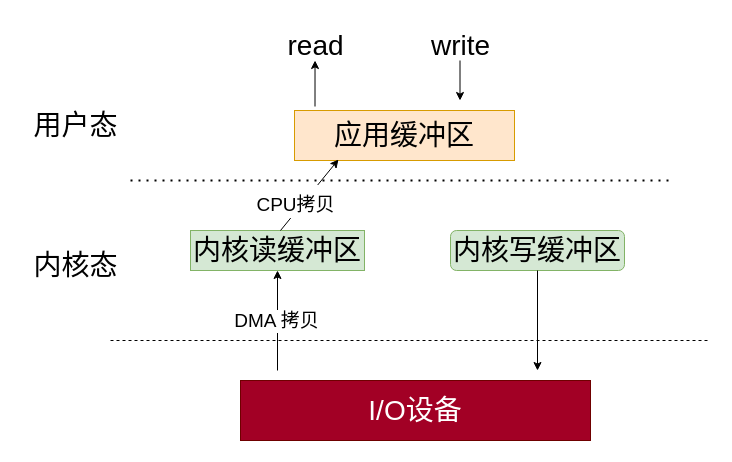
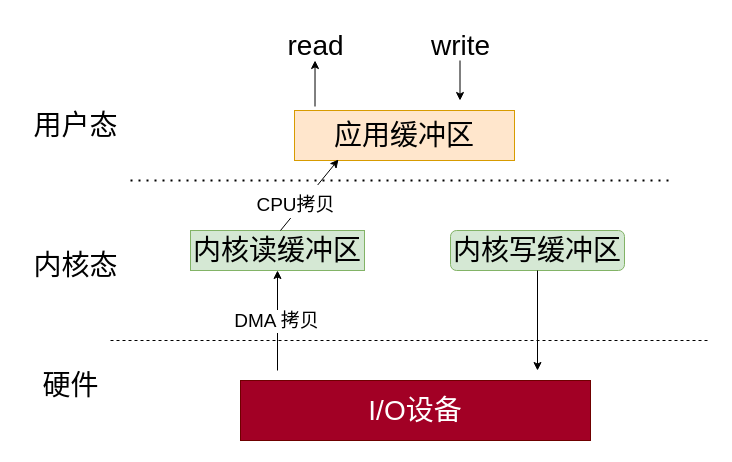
  <mxCell id="0" />
  <mxCell id="1" parent="0" />
  <mxCell id="2" value="read" style="text;html=1;align=center;verticalAlign=middle;resizable=0;points=[];autosize=1;strokeColor=none;fillColor=none;fontSize=28;" vertex="1" parent="1"><mxGeometry x="275" y="20" width="80" height="50" as="geometry" /></mxCell>
  <mxCell id="3" value="write" style="text;html=1;align=center;verticalAlign=middle;resizable=0;points=[];autosize=1;strokeColor=none;fillColor=none;fontSize=28;" vertex="1" parent="1"><mxGeometry x="420" y="20" width="80" height="50" as="geometry" /></mxCell>
  <mxCell id="4" value="" style="endArrow=classic;html=1;rounded=0;fontSize=28;" edge="1" parent="1"><mxGeometry width="50" height="50" relative="1" as="geometry"><mxPoint x="459.5" y="60" as="sourcePoint" /><mxPoint x="459.5" y="100" as="targetPoint" /></mxGeometry></mxCell>
  <mxCell id="5" value="" style="endArrow=classic;html=1;rounded=0;fontSize=28;entryX=0.513;entryY=1.08;entryDx=0;entryDy=0;entryPerimeter=0;" edge="1" parent="1"><mxGeometry width="50" height="50" relative="1" as="geometry"><mxPoint x="314.5" y="106" as="sourcePoint" /><mxPoint x="314.54" y="60" as="targetPoint" /></mxGeometry></mxCell>
  <mxCell id="6" value="应用缓冲区" style="rounded=0;whiteSpace=wrap;html=1;fontSize=28;fillColor=#ffe6cc;strokeColor=#d79b00;" vertex="1" parent="1"><mxGeometry x="294" y="110" width="220" height="50" as="geometry" /></mxCell>
  <mxCell id="7" value="" style="endArrow=none;dashed=1;html=1;dashPattern=1 3;strokeWidth=2;rounded=0;fontSize=28;" edge="1" parent="1"><mxGeometry width="50" height="50" relative="1" as="geometry"><mxPoint x="130" y="180" as="sourcePoint" /><mxPoint x="670" y="180" as="targetPoint" /></mxGeometry></mxCell>
  <mxCell id="8" value="用户态" style="text;html=1;align=center;verticalAlign=middle;resizable=0;points=[];autosize=1;strokeColor=none;fillColor=none;fontSize=28;" vertex="1" parent="1"><mxGeometry x="20" y="100" width="110" height="50" as="geometry" /></mxCell>
  <mxCell id="9" value="内核读缓冲区" style="rounded=0;whiteSpace=wrap;html=1;fontSize=28;fillColor=#d5e8d4;strokeColor=#82b366;" vertex="1" parent="1"><mxGeometry x="190" y="230" width="174" height="40" as="geometry" /></mxCell>
  <mxCell id="10" value="内核写缓冲区" style="whiteSpace=wrap;html=1;fontSize=28;fillColor=#d5e8d4;strokeColor=#82b366;rounded=1;" vertex="1" parent="1"><mxGeometry x="450" y="230" width="174" height="40" as="geometry" /></mxCell>
  <mxCell id="11" value="" style="endArrow=none;dashed=1;html=1;rounded=0;fontSize=28;" edge="1" parent="1"><mxGeometry width="50" height="50" relative="1" as="geometry"><mxPoint x="110" y="340" as="sourcePoint" /><mxPoint x="710" y="340" as="targetPoint" /></mxGeometry></mxCell>
  <mxCell id="12" value="内核态" style="text;html=1;align=center;verticalAlign=middle;resizable=0;points=[];autosize=1;strokeColor=none;fillColor=none;fontSize=28;" vertex="1" parent="1"><mxGeometry x="20" y="240" width="110" height="50" as="geometry" /></mxCell>
  <mxCell id="13" value="" style="endArrow=classic;html=1;rounded=0;fontSize=28;entryX=0.2;entryY=0.98;entryDx=0;entryDy=0;entryPerimeter=0;" edge="1" parent="1" target="6"><mxGeometry width="50" height="50" relative="1" as="geometry"><mxPoint x="280" y="230" as="sourcePoint" /><mxPoint x="330" y="180" as="targetPoint" /></mxGeometry></mxCell>
  <mxCell id="14" value="&lt;font style=&quot;font-size: 19px;&quot;&gt;CPU拷贝&lt;/font&gt;" style="edgeLabel;html=1;align=center;verticalAlign=middle;resizable=0;points=[];fontSize=28;" vertex="1" connectable="0" parent="13"><mxGeometry x="-0.391" y="2" relative="1" as="geometry"><mxPoint x="-2" y="-7" as="offset" /></mxGeometry></mxCell>
+ <mxCell id="15" value="硬件" style="text;html=1;align=center;verticalAlign=middle;resizable=0;points=[];autosize=1;strokeColor=none;fillColor=none;fontSize=28;" vertex="1" parent="1"><mxGeometry x="30" y="360" width="80" height="50" as="geometry" /></mxCell>
  <mxCell id="16" value="I/O设备" style="rounded=0;whiteSpace=wrap;html=1;fontSize=28;fillColor=#a20025;fontColor=#ffffff;strokeColor=#6F0000;" vertex="1" parent="1"><mxGeometry x="240" y="380" width="350" height="60" as="geometry" /></mxCell>
  <mxCell id="17" value="" style="endArrow=classic;html=1;rounded=0;fontSize=28;entryX=0.5;entryY=1;entryDx=0;entryDy=0;" edge="1" parent="1" target="9"><mxGeometry width="50" height="50" relative="1" as="geometry"><mxPoint x="277" y="370" as="sourcePoint" /><mxPoint x="310" y="310" as="targetPoint" /></mxGeometry></mxCell>
  <mxCell id="18" value="DMA 拷贝" style="edgeLabel;html=1;align=center;verticalAlign=middle;resizable=0;points=[];fontSize=19;" vertex="1" connectable="0" parent="17"><mxGeometry x="0.26" y="2" relative="1" as="geometry"><mxPoint y="13" as="offset" /></mxGeometry></mxCell>
  <mxCell id="19" value="" style="endArrow=classic;html=1;rounded=0;fontSize=28;" edge="1" parent="1" source="10"><mxGeometry width="50" height="50" relative="1" as="geometry"><mxPoint x="500" y="370" as="sourcePoint" /><mxPoint x="537" y="370" as="targetPoint" /></mxGeometry></mxCell>
